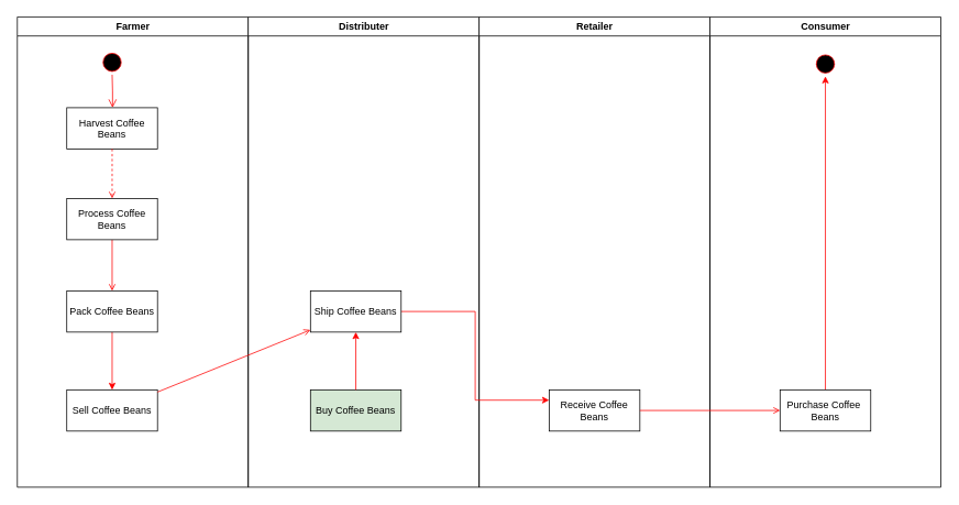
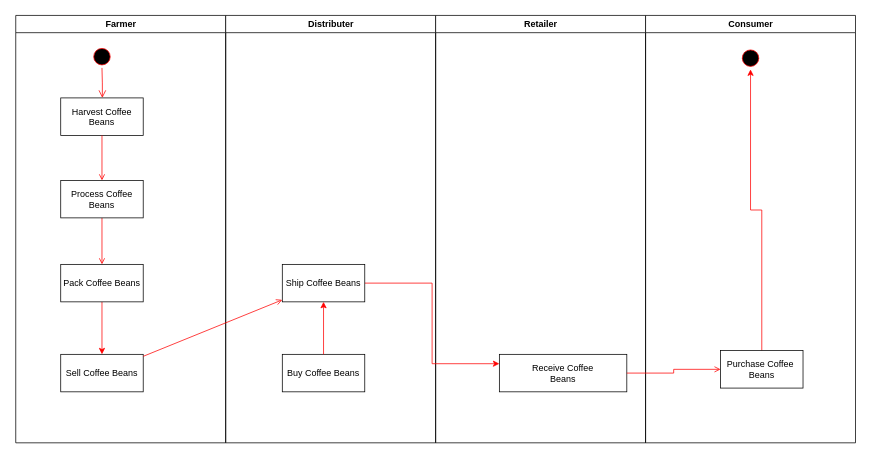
  <mxCell id="0" />
  <mxCell id="1" parent="0" />
  <mxCell id="2" value="Farmer" style="swimlane;whiteSpace=wrap" parent="1" vertex="1"><mxGeometry x="20.5" y="20" width="280" height="570" as="geometry"><mxRectangle x="164.5" y="128" width="70" height="23" as="alternateBounds" /></mxGeometry></mxCell>
  <mxCell id="3" value="" style="ellipse;shape=startState;fillColor=#000000;strokeColor=#ff0000;" parent="2" vertex="1"><mxGeometry x="100" y="40" width="30" height="30" as="geometry" /></mxCell>
  <mxCell id="4" value="" style="edgeStyle=elbowEdgeStyle;elbow=horizontal;verticalAlign=bottom;endArrow=open;endSize=8;strokeColor=#FF0000;endFill=1;rounded=0" parent="2" source="3" target="5" edge="1"><mxGeometry x="100" y="40" as="geometry"><mxPoint x="115" y="110" as="targetPoint" /></mxGeometry></mxCell>
  <mxCell id="5" value="Harvest Coffee &#10;Beans" style="" parent="2" vertex="1"><mxGeometry x="60" y="110" width="110" height="50" as="geometry" /></mxCell>
  <mxCell id="6" value="" style="edgeStyle=orthogonalEdgeStyle;rounded=0;orthogonalLoop=1;jettySize=auto;html=1;strokeColor=#FF0000;endArrow=open;" parent="2" source="7" target="11" edge="1"><mxGeometry relative="1" as="geometry" /></mxCell>
  <mxCell id="7" value="Process Coffee &#10;Beans" style="" parent="2" vertex="1"><mxGeometry x="60" y="220" width="110" height="50" as="geometry" /></mxCell>
- <mxCell id="8" value="" style="endArrow=open;strokeColor=#FF0000;endFill=1;rounded=0;dashed=1;" parent="2" source="5" target="7" edge="1"><mxGeometry relative="1" as="geometry" /></mxCell>
+ <mxCell id="8" value="" style="endArrow=open;strokeColor=#FF0000;endFill=1;rounded=0" parent="2" source="5" target="7" edge="1"><mxGeometry relative="1" as="geometry" /></mxCell>
  <mxCell id="9" value="Sell Coffee Beans" style="" parent="2" vertex="1"><mxGeometry x="60" y="452" width="110" height="50" as="geometry" /></mxCell>
  <mxCell id="10" value="" style="edgeStyle=orthogonalEdgeStyle;rounded=0;orthogonalLoop=1;jettySize=auto;html=1;strokeColor=#FF0000;" parent="2" source="11" target="9" edge="1"><mxGeometry relative="1" as="geometry" /></mxCell>
  <mxCell id="11" value="Pack Coffee Beans" style="" parent="2" vertex="1"><mxGeometry x="60" y="332" width="110" height="50" as="geometry" /></mxCell>
  <mxCell id="12" value="Distributer" style="swimlane;whiteSpace=wrap" parent="1" vertex="1"><mxGeometry x="300.5" y="20" width="280" height="570" as="geometry"><mxRectangle x="444.5" y="128" width="80" height="23" as="alternateBounds" /></mxGeometry></mxCell>
- <mxCell id="13" value="Buy Coffee Beans" style="fillColor=#d5e8d4;" parent="12" vertex="1"><mxGeometry x="75.5" y="452" width="110" height="50" as="geometry" /></mxCell>
+ <mxCell id="13" value="Buy Coffee Beans" style="" parent="12" vertex="1"><mxGeometry x="75.5" y="452" width="110" height="50" as="geometry" /></mxCell>
  <mxCell id="14" value="Retailer" style="swimlane;whiteSpace=wrap" parent="1" vertex="1"><mxGeometry x="580.5" y="20" width="280" height="570" as="geometry"><mxRectangle x="724.5" y="128" width="80" height="23" as="alternateBounds" /></mxGeometry></mxCell>
- <mxCell id="15" value="Receive Coffee&#10;Beans" style="" parent="14" vertex="1"><mxGeometry x="85" y="452" width="110" height="50" as="geometry" /></mxCell>
+ <mxCell id="15" value="Receive Coffee&#10;Beans" style="" parent="14" vertex="1"><mxGeometry x="85" y="452" width="170" height="50" as="geometry" /></mxCell>
  <mxCell id="16" value="Consumer" style="swimlane;whiteSpace=wrap" parent="1" vertex="1"><mxGeometry x="860.5" y="20" width="280" height="570" as="geometry"><mxRectangle x="884.5" y="128" width="80" height="23" as="alternateBounds" /></mxGeometry></mxCell>
  <mxCell id="17" value="" style="edgeStyle=orthogonalEdgeStyle;rounded=0;orthogonalLoop=1;jettySize=auto;html=1;strokeColor=#FF0000;entryX=0.5;entryY=1;entryDx=0;entryDy=0;" parent="16" source="18" target="19" edge="1"><mxGeometry relative="1" as="geometry"><mxPoint x="140" y="372" as="targetPoint" /></mxGeometry></mxCell>
- <mxCell id="18" value="Purchase Coffee &#10;Beans" style="" parent="16" vertex="1"><mxGeometry x="85" y="452" width="110" height="50" as="geometry" /></mxCell>
+ <mxCell id="18" value="Purchase Coffee &#10;Beans" style="" parent="16" vertex="1"><mxGeometry x="100" y="447" width="110" height="50" as="geometry" /></mxCell>
  <mxCell id="19" value="" style="ellipse;shape=startState;fillColor=#000000;strokeColor=#ff0000;" parent="16" vertex="1"><mxGeometry x="125" y="42" width="30" height="30" as="geometry" /></mxCell>
  <mxCell id="20" value="" style="endArrow=open;strokeColor=#FF0000;endFill=1;rounded=0;" parent="1" source="9" target="22" edge="1"><mxGeometry relative="1" as="geometry" /></mxCell>
  <mxCell id="21" value="" style="edgeStyle=orthogonalEdgeStyle;rounded=0;orthogonalLoop=1;jettySize=auto;html=1;entryX=0;entryY=0.25;entryDx=0;entryDy=0;strokeColor=#FF0000;" edge="1" parent="1" source="22" target="15"><mxGeometry relative="1" as="geometry"><mxPoint x="566" y="377" as="targetPoint" /></mxGeometry></mxCell>
  <mxCell id="22" value="Ship Coffee Beans" style="" vertex="1" parent="1"><mxGeometry x="376" y="352" width="110" height="50" as="geometry" /></mxCell>
  <mxCell id="23" value="" style="edgeStyle=orthogonalEdgeStyle;rounded=0;orthogonalLoop=1;jettySize=auto;html=1;strokeColor=#FF0000;" edge="1" parent="1" source="13" target="22"><mxGeometry relative="1" as="geometry" /></mxCell>
  <mxCell id="24" value="" style="edgeStyle=orthogonalEdgeStyle;rounded=0;orthogonalLoop=1;jettySize=auto;html=1;strokeColor=#FF0000;entryX=0;entryY=0.5;entryDx=0;entryDy=0;endArrow=open;" edge="1" parent="1" source="15" target="18"><mxGeometry relative="1" as="geometry"><mxPoint x="855.5" y="497" as="targetPoint" /></mxGeometry></mxCell>
